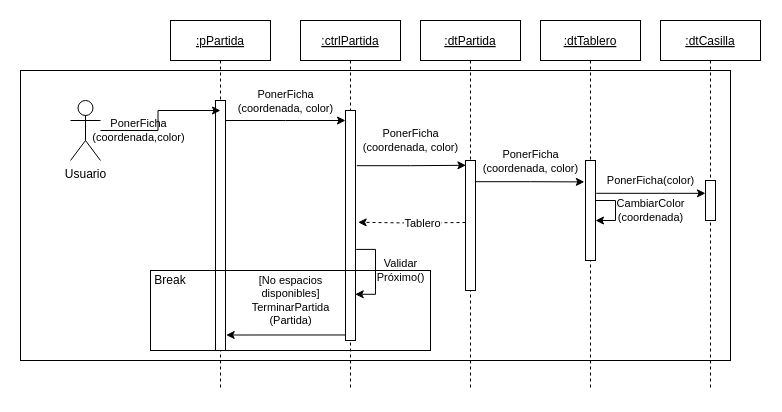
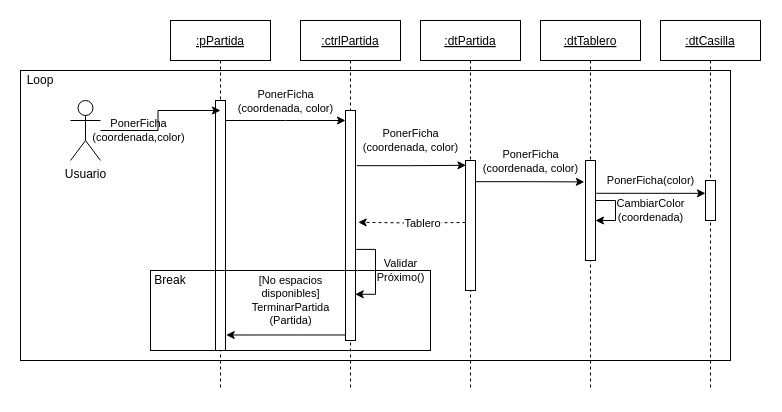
  <mxCell id="0" />
  <mxCell id="1" parent="0" />
  <mxCell id="2" value="" style="rounded=0;whiteSpace=wrap;html=1;" vertex="1" parent="1"><mxGeometry x="20" y="70" width="710" height="290" as="geometry" /></mxCell>
+ <mxCell id="3" value="Loop" style="text;html=1;strokeColor=none;fillColor=none;align=center;verticalAlign=middle;whiteSpace=wrap;rounded=0;" vertex="1" parent="1"><mxGeometry x="20" y="70" width="40" height="20" as="geometry" /></mxCell>
  <mxCell id="4" value=":ctrlPartida" style="shape=umlLifeline;perimeter=lifelinePerimeter;container=1;collapsible=0;recursiveResize=0;rounded=0;shadow=0;strokeWidth=1;fontStyle=4" vertex="1" parent="1"><mxGeometry x="300" y="20" width="100" height="370" as="geometry" /></mxCell>
  <mxCell id="5" value="" style="points=[];perimeter=orthogonalPerimeter;rounded=0;shadow=0;strokeWidth=1;" vertex="1" parent="4"><mxGeometry x="45" y="90" width="10" height="230" as="geometry" /></mxCell>
  <mxCell id="6" value="Validar&lt;br&gt;Próximo()" style="edgeStyle=orthogonalEdgeStyle;rounded=0;orthogonalLoop=1;jettySize=auto;html=1;entryX=0.972;entryY=0.799;entryDx=0;entryDy=0;entryPerimeter=0;exitX=1.068;exitY=0.604;exitDx=0;exitDy=0;exitPerimeter=0;" edge="1" parent="4" source="5" target="5"><mxGeometry x="-0.044" y="25" relative="1" as="geometry"><Array as="points"><mxPoint x="75" y="229" /><mxPoint x="75" y="274" /></Array><mxPoint as="offset" /></mxGeometry></mxCell>
  <mxCell id="7" value=":pPartida" style="shape=umlLifeline;perimeter=lifelinePerimeter;container=1;collapsible=0;recursiveResize=0;rounded=0;shadow=0;strokeWidth=1;fontStyle=4" vertex="1" parent="1"><mxGeometry x="170" y="20" width="100" height="370" as="geometry" /></mxCell>
  <mxCell id="8" value="" style="points=[];perimeter=orthogonalPerimeter;rounded=0;shadow=0;strokeWidth=1;" vertex="1" parent="7"><mxGeometry x="45" y="80" width="10" height="250" as="geometry" /></mxCell>
  <mxCell id="9" value="PonerFicha&lt;br&gt;(coordenada,color)" style="edgeStyle=orthogonalEdgeStyle;rounded=0;orthogonalLoop=1;jettySize=auto;html=1;labelBackgroundColor=none;entryX=0.5;entryY=0.04;entryDx=0;entryDy=0;entryPerimeter=0;" edge="1" parent="1" source="10" target="8"><mxGeometry x="-0.167" y="20" relative="1" as="geometry"><mxPoint as="offset" /></mxGeometry></mxCell>
  <mxCell id="10" value="Usuario" style="shape=umlActor;verticalLabelPosition=bottom;verticalAlign=top;html=1;" vertex="1" parent="1"><mxGeometry x="70" y="100" width="30" height="60" as="geometry" /></mxCell>
  <mxCell id="11" value=":dtTablero" style="shape=umlLifeline;perimeter=lifelinePerimeter;container=1;collapsible=0;recursiveResize=0;rounded=0;shadow=0;strokeWidth=1;fontStyle=4" vertex="1" parent="1"><mxGeometry x="540" y="20" width="100" height="370" as="geometry" /></mxCell>
  <mxCell id="12" value="" style="points=[];perimeter=orthogonalPerimeter;rounded=0;shadow=0;strokeWidth=1;" vertex="1" parent="11"><mxGeometry x="45" y="140" width="10" height="100" as="geometry" /></mxCell>
  <mxCell id="13" value="CambiarColor&lt;br&gt;(coordenada)" style="edgeStyle=orthogonalEdgeStyle;rounded=0;orthogonalLoop=1;jettySize=auto;html=1;" edge="1" parent="11" source="12" target="12"><mxGeometry x="0.333" y="-36" relative="1" as="geometry"><mxPoint x="35" y="26" as="offset" /></mxGeometry></mxCell>
  <mxCell id="14" value=":dtPartida" style="shape=umlLifeline;perimeter=lifelinePerimeter;container=1;collapsible=0;recursiveResize=0;rounded=0;shadow=0;strokeWidth=1;fontStyle=4" vertex="1" parent="1"><mxGeometry x="420" y="20" width="100" height="370" as="geometry" /></mxCell>
  <mxCell id="15" value="" style="points=[];perimeter=orthogonalPerimeter;rounded=0;shadow=0;strokeWidth=1;" vertex="1" parent="14"><mxGeometry x="45" y="140" width="10" height="130" as="geometry" /></mxCell>
  <mxCell id="16" value=":dtCasilla" style="shape=umlLifeline;perimeter=lifelinePerimeter;container=1;collapsible=0;recursiveResize=0;rounded=0;shadow=0;strokeWidth=1;fontStyle=4" vertex="1" parent="1"><mxGeometry x="660" y="20" width="100" height="370" as="geometry" /></mxCell>
  <mxCell id="17" value="" style="points=[];perimeter=orthogonalPerimeter;rounded=0;shadow=0;strokeWidth=1;" vertex="1" parent="16"><mxGeometry x="45" y="160" width="10" height="40" as="geometry" /></mxCell>
  <mxCell id="18" value="PonerFicha&lt;br&gt;(coordenada, color)" style="edgeStyle=orthogonalEdgeStyle;rounded=0;orthogonalLoop=1;jettySize=auto;html=1;labelBackgroundColor=none;exitX=1.053;exitY=0.08;exitDx=0;exitDy=0;exitPerimeter=0;" edge="1" parent="1" source="8"><mxGeometry x="-0.001" y="20" relative="1" as="geometry"><mxPoint x="220" y="120" as="sourcePoint" /><mxPoint as="offset" /><mxPoint x="345" y="120" as="targetPoint" /></mxGeometry></mxCell>
  <mxCell id="19" value="PonerFicha&lt;br&gt;(coordenada, color)" style="edgeStyle=orthogonalEdgeStyle;rounded=0;orthogonalLoop=1;jettySize=auto;html=1;labelBackgroundColor=none;entryX=0.044;entryY=0.037;entryDx=0;entryDy=0;entryPerimeter=0;exitX=1.133;exitY=0.24;exitDx=0;exitDy=0;exitPerimeter=0;" edge="1" parent="1" source="5" target="15"><mxGeometry x="-0.013" y="25" relative="1" as="geometry"><mxPoint x="466" y="165" as="targetPoint" /><mxPoint as="offset" /><mxPoint x="350" y="165" as="sourcePoint" /></mxGeometry></mxCell>
  <mxCell id="20" value="PonerFicha(color)" style="edgeStyle=orthogonalEdgeStyle;rounded=0;orthogonalLoop=1;jettySize=auto;html=1;entryX=-0.003;entryY=0.321;entryDx=0;entryDy=0;entryPerimeter=0;labelBackgroundColor=none;exitX=1.072;exitY=0.328;exitDx=0;exitDy=0;exitPerimeter=0;" edge="1" parent="1" source="12" target="17"><mxGeometry x="-0.006" y="13" relative="1" as="geometry"><mxPoint as="offset" /></mxGeometry></mxCell>
  <mxCell id="21" value="PonerFicha&lt;br&gt;(coordenada, color)" style="edgeStyle=orthogonalEdgeStyle;rounded=0;orthogonalLoop=1;jettySize=auto;html=1;entryX=-0.116;entryY=0.214;entryDx=0;entryDy=0;entryPerimeter=0;exitX=0.933;exitY=0.163;exitDx=0;exitDy=0;exitPerimeter=0;" edge="1" parent="1" source="15" target="12"><mxGeometry x="0.021" y="20" relative="1" as="geometry"><mxPoint x="580" y="180" as="targetPoint" /><mxPoint as="offset" /></mxGeometry></mxCell>
  <mxCell id="22" value="Tablero" style="edgeStyle=orthogonalEdgeStyle;rounded=0;orthogonalLoop=1;jettySize=auto;html=1;entryX=1.267;entryY=0.486;entryDx=0;entryDy=0;entryPerimeter=0;dashed=1;" edge="1" parent="1" target="5"><mxGeometry x="0.013" y="-12" relative="1" as="geometry"><mxPoint x="465" y="222" as="sourcePoint" /><mxPoint as="offset" /></mxGeometry></mxCell>
  <mxCell id="23" value="[No espacios &lt;br&gt;disponibles]&lt;br&gt;TerminarPartida&lt;br&gt;(Partida)" style="edgeStyle=orthogonalEdgeStyle;rounded=0;orthogonalLoop=1;jettySize=auto;html=1;entryX=1.067;entryY=0.938;entryDx=0;entryDy=0;entryPerimeter=0;exitX=0.056;exitY=0.976;exitDx=0;exitDy=0;exitPerimeter=0;" edge="1" parent="1" source="5" target="8"><mxGeometry x="-0.073" y="-34" relative="1" as="geometry"><mxPoint x="330" y="335" as="sourcePoint" /><mxPoint as="offset" /></mxGeometry></mxCell>
  <mxCell id="24" value="" style="rounded=0;whiteSpace=wrap;html=1;labelBackgroundColor=none;fillColor=none;" vertex="1" parent="1"><mxGeometry x="150" y="270" width="280" height="80" as="geometry" /></mxCell>
  <mxCell id="25" value="Break" style="text;html=1;strokeColor=none;fillColor=none;align=center;verticalAlign=middle;whiteSpace=wrap;rounded=0;labelBackgroundColor=none;" vertex="1" parent="1"><mxGeometry x="150" y="270" width="40" height="20" as="geometry" /></mxCell>
